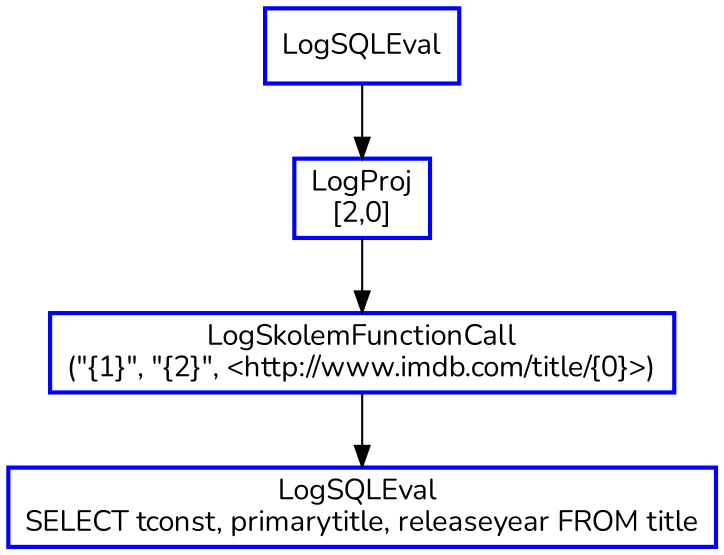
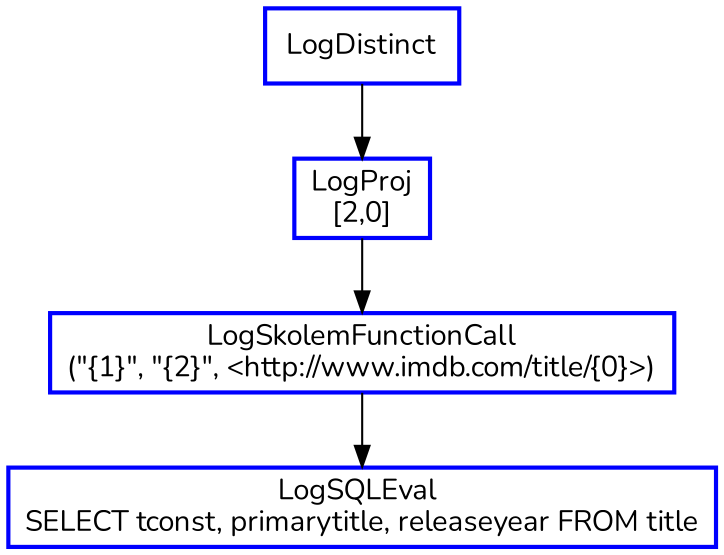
  digraph {
    fontname=Nunito
    node [color=blue fontcolor=black shape=rectangle style=bold fontname=Nunito]
    edge [fontname=Nunito]
-   n1 [label=LogSQLEval]
+   n1 [label=LogDistinct]
    n2 [label="LogProj\n[2,0]"]
    n3 [label="LogSkolemFunctionCall\n(\"{1}\", \"{2}\", <http://www.imdb.com/title/{0}>)"]
    n4 [label="LogSQLEval \nSELECT tconst, primarytitle, releaseyear FROM title"]
    n1 -> n2
    n2 -> n3
    n3 -> n4
  }
